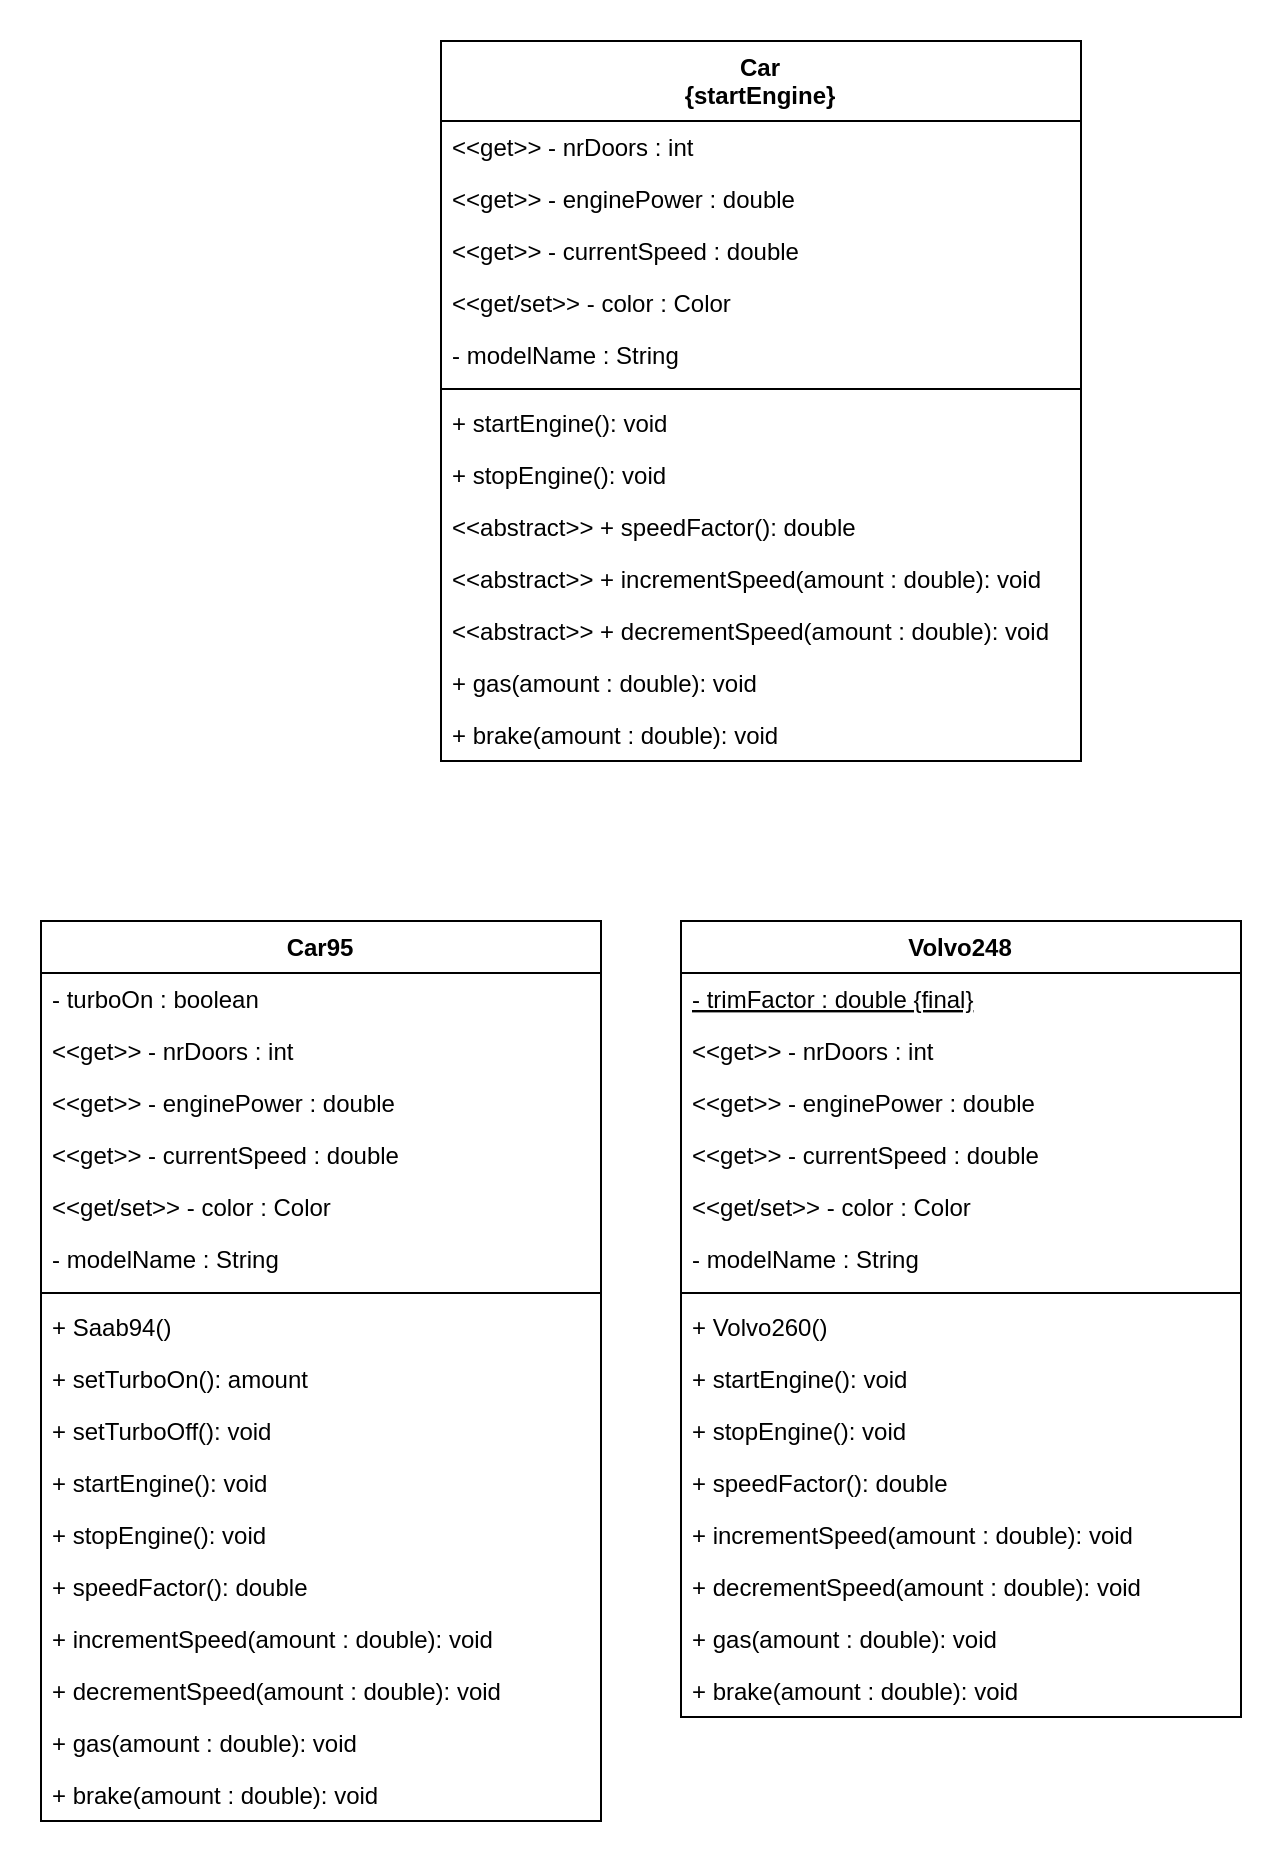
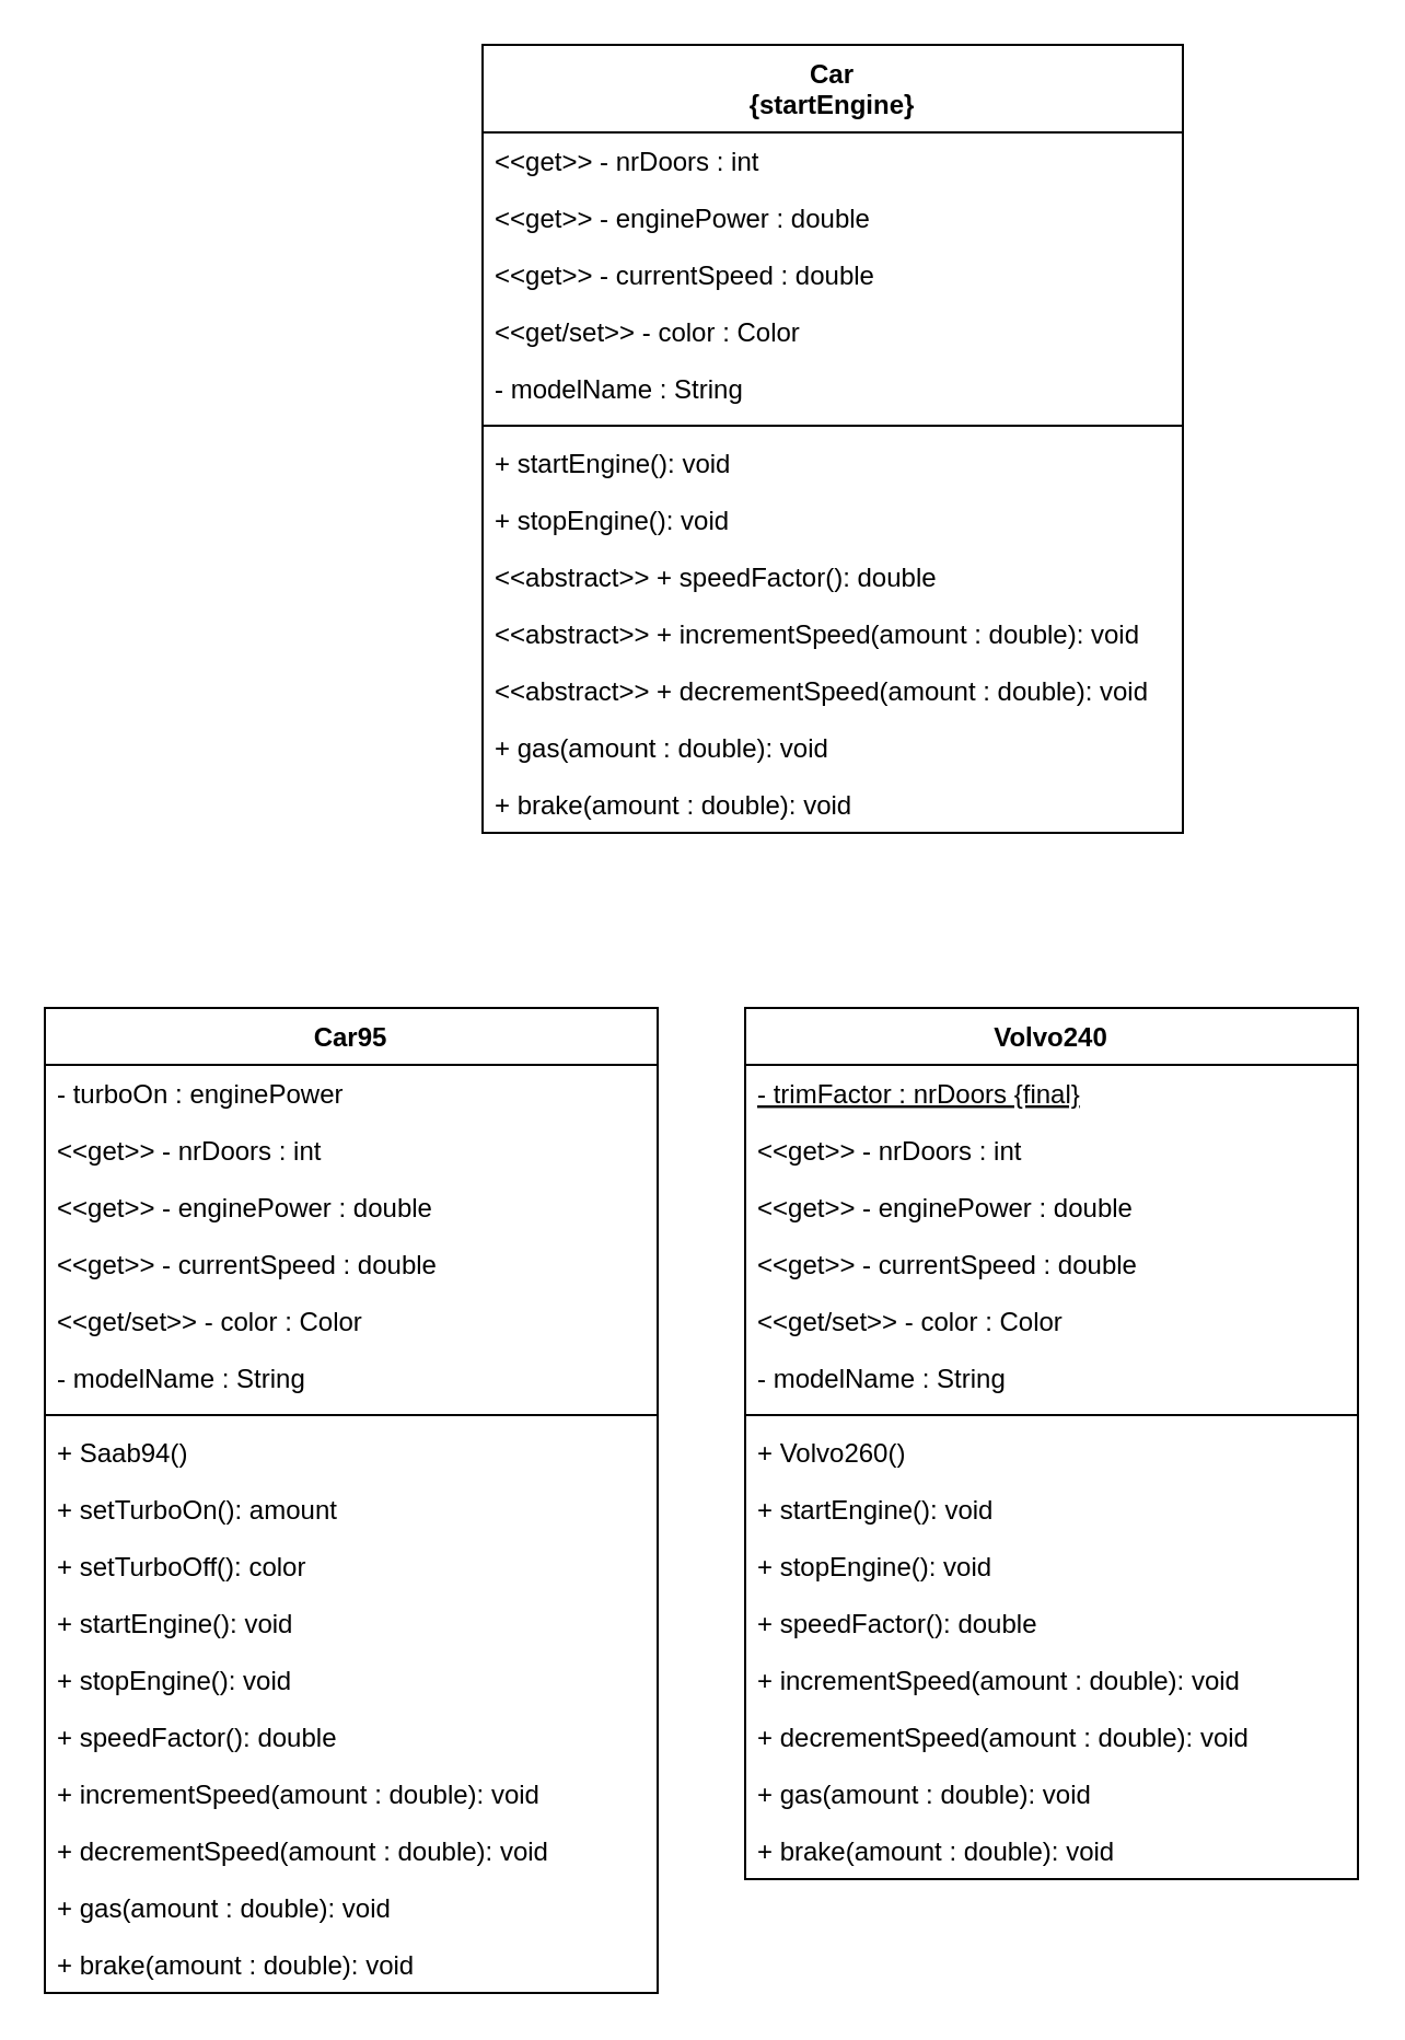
  <mxCell id="0" />
  <mxCell id="1" parent="0" />
  <mxCell id="2" value="Car95" style="swimlane;fontStyle=1;align=center;verticalAlign=top;childLayout=stackLayout;horizontal=1;startSize=26;horizontalStack=0;resizeParent=1;resizeParentMax=0;resizeLast=0;collapsible=1;marginBottom=0;" vertex="1" parent="1"><mxGeometry x="20" y="460" width="280" height="450" as="geometry" /></mxCell>
- <mxCell id="3" value="- turboOn : boolean" style="text;strokeColor=none;fillColor=none;align=left;verticalAlign=top;spacingLeft=4;spacingRight=4;overflow=hidden;rotatable=0;points=[[0,0.5],[1,0.5]];portConstraint=eastwest;fontStyle=0" vertex="1" parent="2"><mxGeometry y="26" width="280" height="26" as="geometry" /></mxCell>
+ <mxCell id="3" value="- turboOn : enginePower" style="text;strokeColor=none;fillColor=none;align=left;verticalAlign=top;spacingLeft=4;spacingRight=4;overflow=hidden;rotatable=0;points=[[0,0.5],[1,0.5]];portConstraint=eastwest;fontStyle=0" vertex="1" parent="2"><mxGeometry y="26" width="280" height="26" as="geometry" /></mxCell>
  <mxCell id="4" value="&lt;&lt;get&gt;&gt; - nrDoors : int" style="text;strokeColor=none;fillColor=none;align=left;verticalAlign=top;spacingLeft=4;spacingRight=4;overflow=hidden;rotatable=0;points=[[0,0.5],[1,0.5]];portConstraint=eastwest;" vertex="1" parent="2"><mxGeometry y="52" width="280" height="26" as="geometry" /></mxCell>
  <mxCell id="5" value="&lt;&lt;get&gt;&gt; - enginePower : double" style="text;strokeColor=none;fillColor=none;align=left;verticalAlign=top;spacingLeft=4;spacingRight=4;overflow=hidden;rotatable=0;points=[[0,0.5],[1,0.5]];portConstraint=eastwest;" vertex="1" parent="2"><mxGeometry y="78" width="280" height="26" as="geometry" /></mxCell>
  <mxCell id="6" value="&lt;&lt;get&gt;&gt; - currentSpeed : double" style="text;strokeColor=none;fillColor=none;align=left;verticalAlign=top;spacingLeft=4;spacingRight=4;overflow=hidden;rotatable=0;points=[[0,0.5],[1,0.5]];portConstraint=eastwest;" vertex="1" parent="2"><mxGeometry y="104" width="280" height="26" as="geometry" /></mxCell>
  <mxCell id="7" value="&lt;&lt;get/set&gt;&gt; - color : Color" style="text;strokeColor=none;fillColor=none;align=left;verticalAlign=top;spacingLeft=4;spacingRight=4;overflow=hidden;rotatable=0;points=[[0,0.5],[1,0.5]];portConstraint=eastwest;" vertex="1" parent="2"><mxGeometry y="130" width="280" height="26" as="geometry" /></mxCell>
  <mxCell id="8" value="- modelName : String" style="text;strokeColor=none;fillColor=none;align=left;verticalAlign=top;spacingLeft=4;spacingRight=4;overflow=hidden;rotatable=0;points=[[0,0.5],[1,0.5]];portConstraint=eastwest;" vertex="1" parent="2"><mxGeometry y="156" width="280" height="26" as="geometry" /></mxCell>
  <mxCell id="9" value="" style="line;strokeWidth=1;fillColor=none;align=left;verticalAlign=middle;spacingTop=-1;spacingLeft=3;spacingRight=3;rotatable=0;labelPosition=right;points=[];portConstraint=eastwest;" vertex="1" parent="2"><mxGeometry y="182" width="280" height="8" as="geometry" /></mxCell>
  <mxCell id="10" value="+ Saab94()" style="text;strokeColor=none;fillColor=none;align=left;verticalAlign=top;spacingLeft=4;spacingRight=4;overflow=hidden;rotatable=0;points=[[0,0.5],[1,0.5]];portConstraint=eastwest;" vertex="1" parent="2"><mxGeometry y="190" width="280" height="26" as="geometry" /></mxCell>
  <mxCell id="11" value="+ setTurboOn(): amount" style="text;strokeColor=none;fillColor=none;align=left;verticalAlign=top;spacingLeft=4;spacingRight=4;overflow=hidden;rotatable=0;points=[[0,0.5],[1,0.5]];portConstraint=eastwest;" vertex="1" parent="2"><mxGeometry y="216" width="280" height="26" as="geometry" /></mxCell>
- <mxCell id="12" value="+ setTurboOff(): void" style="text;strokeColor=none;fillColor=none;align=left;verticalAlign=top;spacingLeft=4;spacingRight=4;overflow=hidden;rotatable=0;points=[[0,0.5],[1,0.5]];portConstraint=eastwest;" vertex="1" parent="2"><mxGeometry y="242" width="280" height="26" as="geometry" /></mxCell>
+ <mxCell id="12" value="+ setTurboOff(): color" style="text;strokeColor=none;fillColor=none;align=left;verticalAlign=top;spacingLeft=4;spacingRight=4;overflow=hidden;rotatable=0;points=[[0,0.5],[1,0.5]];portConstraint=eastwest;" vertex="1" parent="2"><mxGeometry y="242" width="280" height="26" as="geometry" /></mxCell>
  <mxCell id="13" value="+ startEngine(): void" style="text;strokeColor=none;fillColor=none;align=left;verticalAlign=top;spacingLeft=4;spacingRight=4;overflow=hidden;rotatable=0;points=[[0,0.5],[1,0.5]];portConstraint=eastwest;" vertex="1" parent="2"><mxGeometry y="268" width="280" height="26" as="geometry" /></mxCell>
  <mxCell id="14" value="+ stopEngine(): void" style="text;strokeColor=none;fillColor=none;align=left;verticalAlign=top;spacingLeft=4;spacingRight=4;overflow=hidden;rotatable=0;points=[[0,0.5],[1,0.5]];portConstraint=eastwest;" vertex="1" parent="2"><mxGeometry y="294" width="280" height="26" as="geometry" /></mxCell>
  <mxCell id="15" value="+ speedFactor(): double" style="text;strokeColor=none;fillColor=none;align=left;verticalAlign=top;spacingLeft=4;spacingRight=4;overflow=hidden;rotatable=0;points=[[0,0.5],[1,0.5]];portConstraint=eastwest;" vertex="1" parent="2"><mxGeometry y="320" width="280" height="26" as="geometry" /></mxCell>
  <mxCell id="16" value="+ incrementSpeed(amount : double): void" style="text;strokeColor=none;fillColor=none;align=left;verticalAlign=top;spacingLeft=4;spacingRight=4;overflow=hidden;rotatable=0;points=[[0,0.5],[1,0.5]];portConstraint=eastwest;" vertex="1" parent="2"><mxGeometry y="346" width="280" height="26" as="geometry" /></mxCell>
  <mxCell id="17" value="+ decrementSpeed(amount : double): void" style="text;strokeColor=none;fillColor=none;align=left;verticalAlign=top;spacingLeft=4;spacingRight=4;overflow=hidden;rotatable=0;points=[[0,0.5],[1,0.5]];portConstraint=eastwest;" vertex="1" parent="2"><mxGeometry y="372" width="280" height="26" as="geometry" /></mxCell>
  <mxCell id="18" value="+ gas(amount : double): void" style="text;strokeColor=none;fillColor=none;align=left;verticalAlign=top;spacingLeft=4;spacingRight=4;overflow=hidden;rotatable=0;points=[[0,0.5],[1,0.5]];portConstraint=eastwest;" vertex="1" parent="2"><mxGeometry y="398" width="280" height="26" as="geometry" /></mxCell>
  <mxCell id="19" value="+ brake(amount : double): void" style="text;strokeColor=none;fillColor=none;align=left;verticalAlign=top;spacingLeft=4;spacingRight=4;overflow=hidden;rotatable=0;points=[[0,0.5],[1,0.5]];portConstraint=eastwest;" vertex="1" parent="2"><mxGeometry y="424" width="280" height="26" as="geometry" /></mxCell>
- <mxCell id="20" value="Volvo248" style="swimlane;fontStyle=1;align=center;verticalAlign=top;childLayout=stackLayout;horizontal=1;startSize=26;horizontalStack=0;resizeParent=1;resizeParentMax=0;resizeLast=0;collapsible=1;marginBottom=0;" vertex="1" parent="1"><mxGeometry x="340" y="460" width="280" height="398" as="geometry" /></mxCell>
- <mxCell id="21" value="- trimFactor : double {final}" style="text;strokeColor=none;fillColor=none;align=left;verticalAlign=top;spacingLeft=4;spacingRight=4;overflow=hidden;rotatable=0;points=[[0,0.5],[1,0.5]];portConstraint=eastwest;fontStyle=4" vertex="1" parent="20"><mxGeometry y="26" width="280" height="26" as="geometry" /></mxCell>
+ <mxCell id="20" value="Volvo240" style="swimlane;fontStyle=1;align=center;verticalAlign=top;childLayout=stackLayout;horizontal=1;startSize=26;horizontalStack=0;resizeParent=1;resizeParentMax=0;resizeLast=0;collapsible=1;marginBottom=0;" vertex="1" parent="1"><mxGeometry x="340" y="460" width="280" height="398" as="geometry" /></mxCell>
+ <mxCell id="21" value="- trimFactor : nrDoors {final}" style="text;strokeColor=none;fillColor=none;align=left;verticalAlign=top;spacingLeft=4;spacingRight=4;overflow=hidden;rotatable=0;points=[[0,0.5],[1,0.5]];portConstraint=eastwest;fontStyle=4" vertex="1" parent="20"><mxGeometry y="26" width="280" height="26" as="geometry" /></mxCell>
  <mxCell id="22" value="&lt;&lt;get&gt;&gt; - nrDoors : int" style="text;strokeColor=none;fillColor=none;align=left;verticalAlign=top;spacingLeft=4;spacingRight=4;overflow=hidden;rotatable=0;points=[[0,0.5],[1,0.5]];portConstraint=eastwest;" vertex="1" parent="20"><mxGeometry y="52" width="280" height="26" as="geometry" /></mxCell>
  <mxCell id="23" value="&lt;&lt;get&gt;&gt; - enginePower : double" style="text;strokeColor=none;fillColor=none;align=left;verticalAlign=top;spacingLeft=4;spacingRight=4;overflow=hidden;rotatable=0;points=[[0,0.5],[1,0.5]];portConstraint=eastwest;" vertex="1" parent="20"><mxGeometry y="78" width="280" height="26" as="geometry" /></mxCell>
  <mxCell id="24" value="&lt;&lt;get&gt;&gt; - currentSpeed : double" style="text;strokeColor=none;fillColor=none;align=left;verticalAlign=top;spacingLeft=4;spacingRight=4;overflow=hidden;rotatable=0;points=[[0,0.5],[1,0.5]];portConstraint=eastwest;" vertex="1" parent="20"><mxGeometry y="104" width="280" height="26" as="geometry" /></mxCell>
  <mxCell id="25" value="&lt;&lt;get/set&gt;&gt; - color : Color" style="text;strokeColor=none;fillColor=none;align=left;verticalAlign=top;spacingLeft=4;spacingRight=4;overflow=hidden;rotatable=0;points=[[0,0.5],[1,0.5]];portConstraint=eastwest;" vertex="1" parent="20"><mxGeometry y="130" width="280" height="26" as="geometry" /></mxCell>
  <mxCell id="26" value="- modelName : String" style="text;strokeColor=none;fillColor=none;align=left;verticalAlign=top;spacingLeft=4;spacingRight=4;overflow=hidden;rotatable=0;points=[[0,0.5],[1,0.5]];portConstraint=eastwest;" vertex="1" parent="20"><mxGeometry y="156" width="280" height="26" as="geometry" /></mxCell>
  <mxCell id="27" value="" style="line;strokeWidth=1;fillColor=none;align=left;verticalAlign=middle;spacingTop=-1;spacingLeft=3;spacingRight=3;rotatable=0;labelPosition=right;points=[];portConstraint=eastwest;" vertex="1" parent="20"><mxGeometry y="182" width="280" height="8" as="geometry" /></mxCell>
  <mxCell id="28" value="+ Volvo260()" style="text;strokeColor=none;fillColor=none;align=left;verticalAlign=top;spacingLeft=4;spacingRight=4;overflow=hidden;rotatable=0;points=[[0,0.5],[1,0.5]];portConstraint=eastwest;" vertex="1" parent="20"><mxGeometry y="190" width="280" height="26" as="geometry" /></mxCell>
  <mxCell id="29" value="+ startEngine(): void" style="text;strokeColor=none;fillColor=none;align=left;verticalAlign=top;spacingLeft=4;spacingRight=4;overflow=hidden;rotatable=0;points=[[0,0.5],[1,0.5]];portConstraint=eastwest;" vertex="1" parent="20"><mxGeometry y="216" width="280" height="26" as="geometry" /></mxCell>
  <mxCell id="30" value="+ stopEngine(): void" style="text;strokeColor=none;fillColor=none;align=left;verticalAlign=top;spacingLeft=4;spacingRight=4;overflow=hidden;rotatable=0;points=[[0,0.5],[1,0.5]];portConstraint=eastwest;" vertex="1" parent="20"><mxGeometry y="242" width="280" height="26" as="geometry" /></mxCell>
  <mxCell id="31" value="+ speedFactor(): double" style="text;strokeColor=none;fillColor=none;align=left;verticalAlign=top;spacingLeft=4;spacingRight=4;overflow=hidden;rotatable=0;points=[[0,0.5],[1,0.5]];portConstraint=eastwest;" vertex="1" parent="20"><mxGeometry y="268" width="280" height="26" as="geometry" /></mxCell>
  <mxCell id="32" value="+ incrementSpeed(amount : double): void" style="text;strokeColor=none;fillColor=none;align=left;verticalAlign=top;spacingLeft=4;spacingRight=4;overflow=hidden;rotatable=0;points=[[0,0.5],[1,0.5]];portConstraint=eastwest;" vertex="1" parent="20"><mxGeometry y="294" width="280" height="26" as="geometry" /></mxCell>
  <mxCell id="33" value="+ decrementSpeed(amount : double): void" style="text;strokeColor=none;fillColor=none;align=left;verticalAlign=top;spacingLeft=4;spacingRight=4;overflow=hidden;rotatable=0;points=[[0,0.5],[1,0.5]];portConstraint=eastwest;" vertex="1" parent="20"><mxGeometry y="320" width="280" height="26" as="geometry" /></mxCell>
  <mxCell id="34" value="+ gas(amount : double): void" style="text;strokeColor=none;fillColor=none;align=left;verticalAlign=top;spacingLeft=4;spacingRight=4;overflow=hidden;rotatable=0;points=[[0,0.5],[1,0.5]];portConstraint=eastwest;" vertex="1" parent="20"><mxGeometry y="346" width="280" height="26" as="geometry" /></mxCell>
  <mxCell id="35" value="+ brake(amount : double): void" style="text;strokeColor=none;fillColor=none;align=left;verticalAlign=top;spacingLeft=4;spacingRight=4;overflow=hidden;rotatable=0;points=[[0,0.5],[1,0.5]];portConstraint=eastwest;" vertex="1" parent="20"><mxGeometry y="372" width="280" height="26" as="geometry" /></mxCell>
  <mxCell id="36" value="Car&#10;{startEngine}&#10;" style="swimlane;fontStyle=1;align=center;verticalAlign=top;childLayout=stackLayout;horizontal=1;startSize=40;horizontalStack=0;resizeParent=1;resizeParentMax=0;resizeLast=0;collapsible=1;marginBottom=0;" vertex="1" parent="1"><mxGeometry x="220" width="320" height="360" as="geometry" y="20" /></mxCell>
  <mxCell id="37" value="&lt;&lt;get&gt;&gt; - nrDoors : int" style="text;strokeColor=none;fillColor=none;align=left;verticalAlign=top;spacingLeft=4;spacingRight=4;overflow=hidden;rotatable=0;points=[[0,0.5],[1,0.5]];portConstraint=eastwest;" vertex="1" parent="36"><mxGeometry y="40" width="320" height="26" as="geometry" /></mxCell>
  <mxCell id="38" value="&lt;&lt;get&gt;&gt; - enginePower : double" style="text;strokeColor=none;fillColor=none;align=left;verticalAlign=top;spacingLeft=4;spacingRight=4;overflow=hidden;rotatable=0;points=[[0,0.5],[1,0.5]];portConstraint=eastwest;" vertex="1" parent="36"><mxGeometry y="66" width="320" height="26" as="geometry" /></mxCell>
  <mxCell id="39" value="&lt;&lt;get&gt;&gt; - currentSpeed : double" style="text;strokeColor=none;fillColor=none;align=left;verticalAlign=top;spacingLeft=4;spacingRight=4;overflow=hidden;rotatable=0;points=[[0,0.5],[1,0.5]];portConstraint=eastwest;" vertex="1" parent="36"><mxGeometry y="92" width="320" height="26" as="geometry" /></mxCell>
  <mxCell id="40" value="&lt;&lt;get/set&gt;&gt; - color : Color" style="text;strokeColor=none;fillColor=none;align=left;verticalAlign=top;spacingLeft=4;spacingRight=4;overflow=hidden;rotatable=0;points=[[0,0.5],[1,0.5]];portConstraint=eastwest;" vertex="1" parent="36"><mxGeometry y="118" width="320" height="26" as="geometry" /></mxCell>
  <mxCell id="41" value="- modelName : String" style="text;strokeColor=none;fillColor=none;align=left;verticalAlign=top;spacingLeft=4;spacingRight=4;overflow=hidden;rotatable=0;points=[[0,0.5],[1,0.5]];portConstraint=eastwest;" vertex="1" parent="36"><mxGeometry y="144" width="320" height="26" as="geometry" /></mxCell>
  <mxCell id="42" value="" style="line;strokeWidth=1;fillColor=none;align=left;verticalAlign=middle;spacingTop=-1;spacingLeft=3;spacingRight=3;rotatable=0;labelPosition=right;points=[];portConstraint=eastwest;" vertex="1" parent="36"><mxGeometry y="170" width="320" height="8" as="geometry" /></mxCell>
  <mxCell id="43" value="+ startEngine(): void" style="text;strokeColor=none;fillColor=none;align=left;verticalAlign=top;spacingLeft=4;spacingRight=4;overflow=hidden;rotatable=0;points=[[0,0.5],[1,0.5]];portConstraint=eastwest;" vertex="1" parent="36"><mxGeometry y="178" width="320" height="26" as="geometry" /></mxCell>
  <mxCell id="44" value="+ stopEngine(): void" style="text;strokeColor=none;fillColor=none;align=left;verticalAlign=top;spacingLeft=4;spacingRight=4;overflow=hidden;rotatable=0;points=[[0,0.5],[1,0.5]];portConstraint=eastwest;" vertex="1" parent="36"><mxGeometry y="204" width="320" height="26" as="geometry" /></mxCell>
  <mxCell id="45" value="&lt;&lt;abstract&gt;&gt; + speedFactor(): double" style="text;strokeColor=none;fillColor=none;align=left;verticalAlign=top;spacingLeft=4;spacingRight=4;overflow=hidden;rotatable=0;points=[[0,0.5],[1,0.5]];portConstraint=eastwest;" vertex="1" parent="36"><mxGeometry y="230" width="320" height="26" as="geometry" /></mxCell>
  <mxCell id="46" value="&lt;&lt;abstract&gt;&gt; + incrementSpeed(amount : double): void" style="text;strokeColor=none;fillColor=none;align=left;verticalAlign=top;spacingLeft=4;spacingRight=4;overflow=hidden;rotatable=0;points=[[0,0.5],[1,0.5]];portConstraint=eastwest;" vertex="1" parent="36"><mxGeometry y="256" width="320" height="26" as="geometry" /></mxCell>
  <mxCell id="47" value="&lt;&lt;abstract&gt;&gt; + decrementSpeed(amount : double): void" style="text;strokeColor=none;fillColor=none;align=left;verticalAlign=top;spacingLeft=4;spacingRight=4;overflow=hidden;rotatable=0;points=[[0,0.5],[1,0.5]];portConstraint=eastwest;" vertex="1" parent="36"><mxGeometry y="282" width="320" height="26" as="geometry" /></mxCell>
  <mxCell id="48" value="+ gas(amount : double): void" style="text;strokeColor=none;fillColor=none;align=left;verticalAlign=top;spacingLeft=4;spacingRight=4;overflow=hidden;rotatable=0;points=[[0,0.5],[1,0.5]];portConstraint=eastwest;" vertex="1" parent="36"><mxGeometry y="308" width="320" height="26" as="geometry" /></mxCell>
  <mxCell id="49" value="+ brake(amount : double): void" style="text;strokeColor=none;fillColor=none;align=left;verticalAlign=top;spacingLeft=4;spacingRight=4;overflow=hidden;rotatable=0;points=[[0,0.5],[1,0.5]];portConstraint=eastwest;" vertex="1" parent="36"><mxGeometry y="334" width="320" height="26" as="geometry" /></mxCell>
